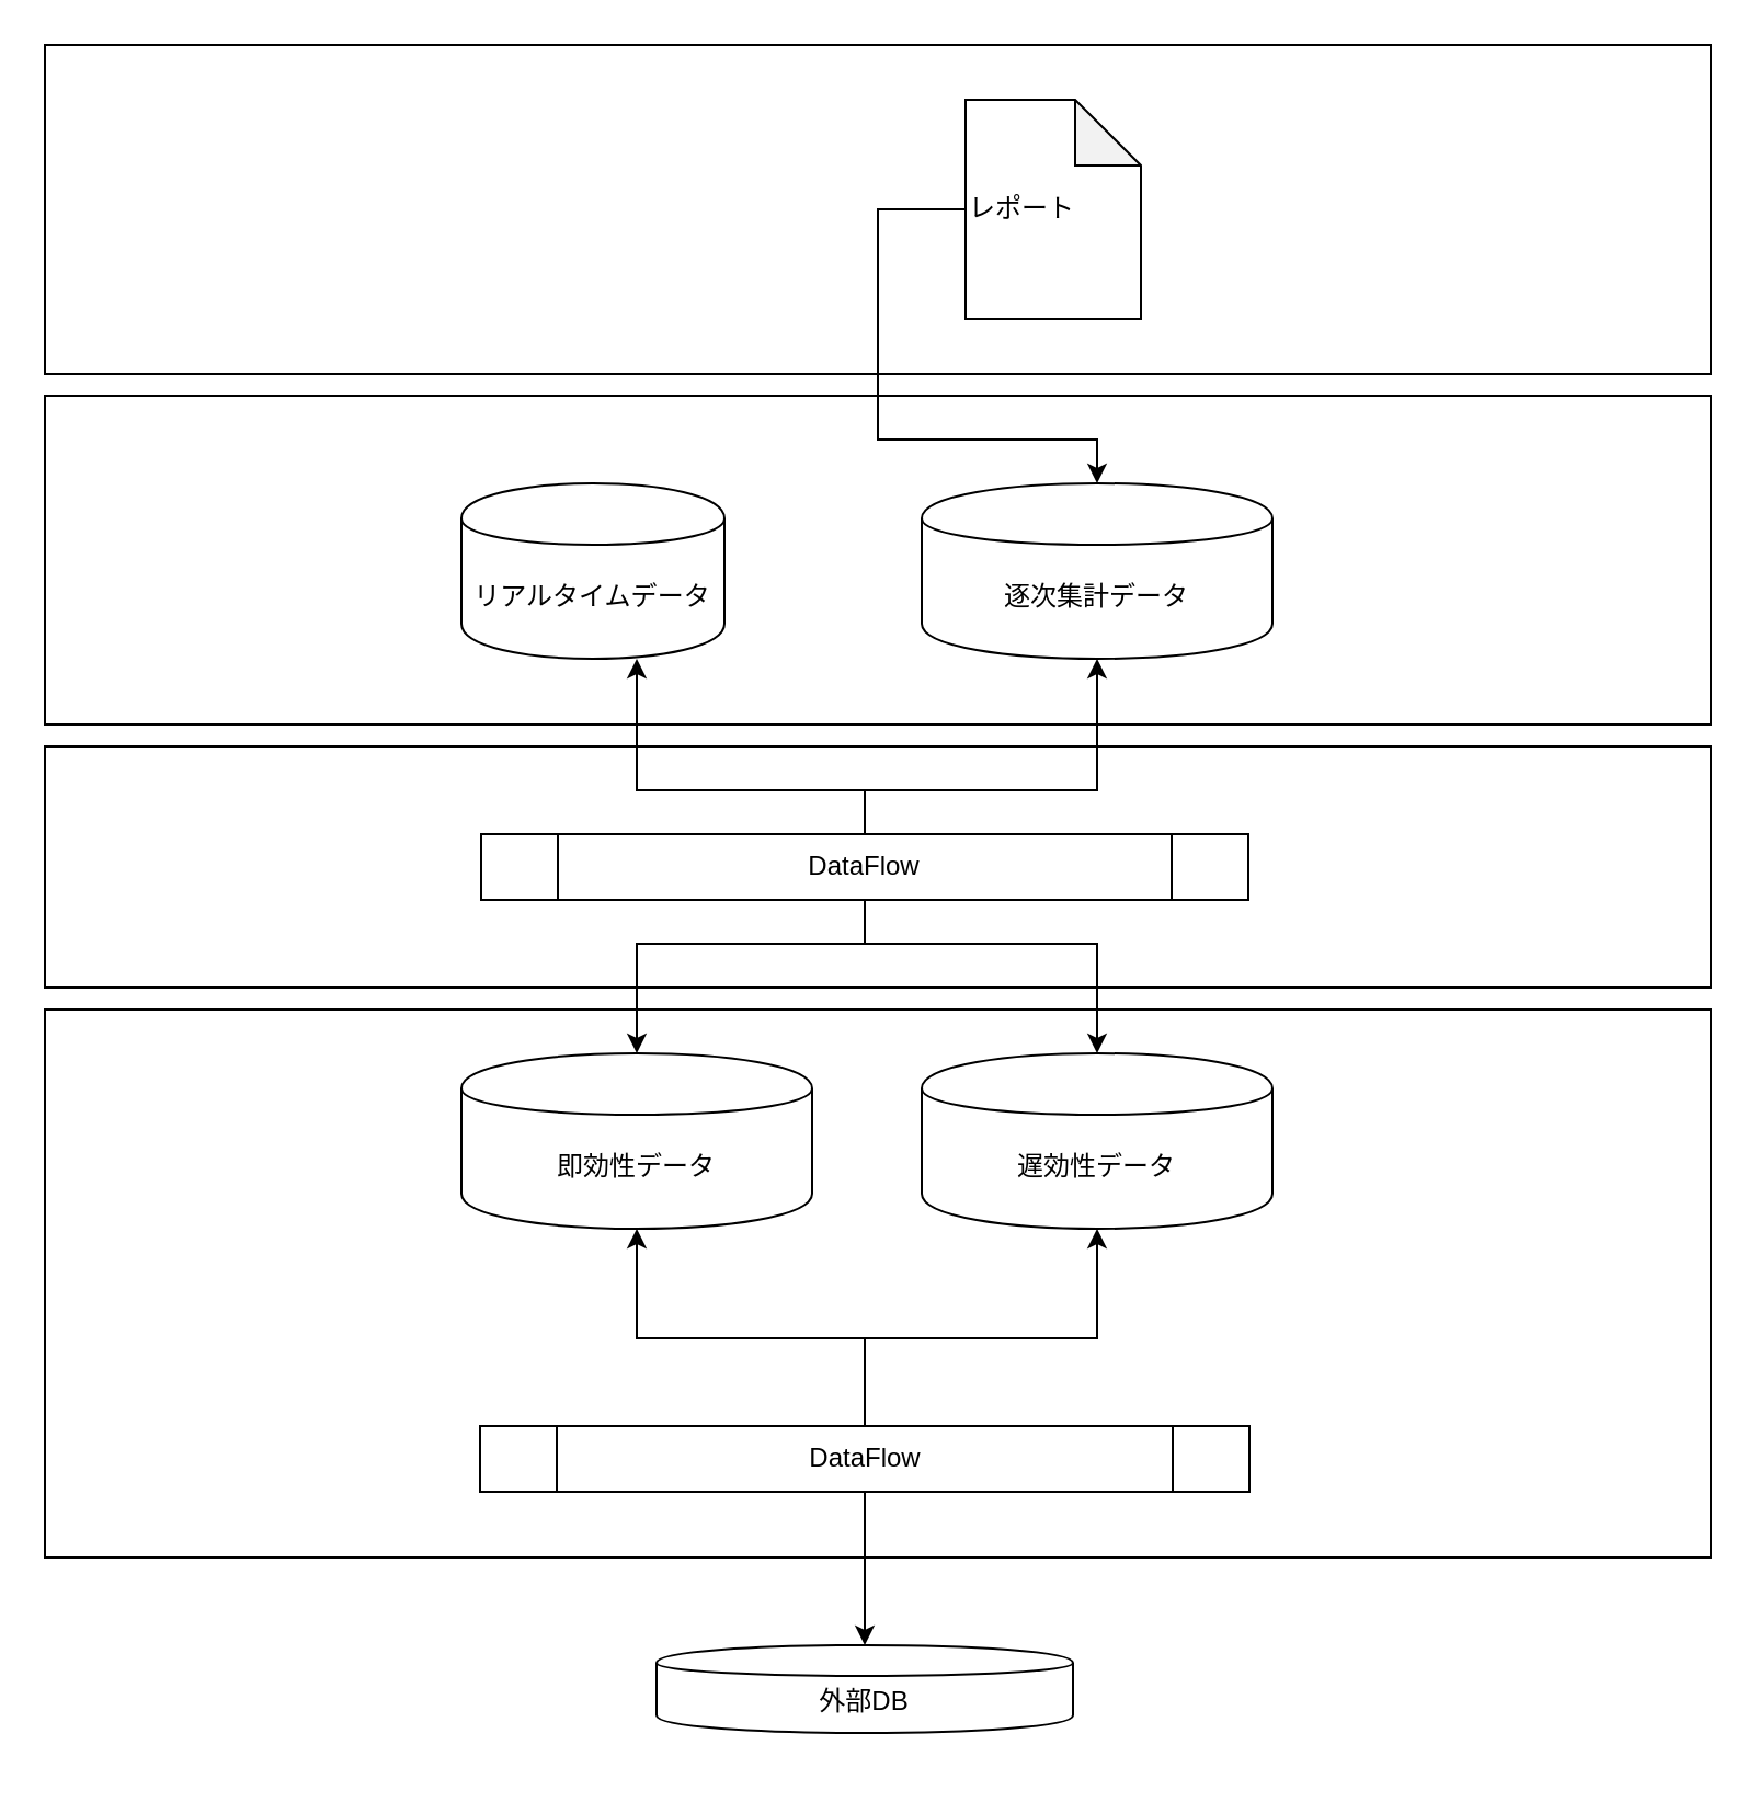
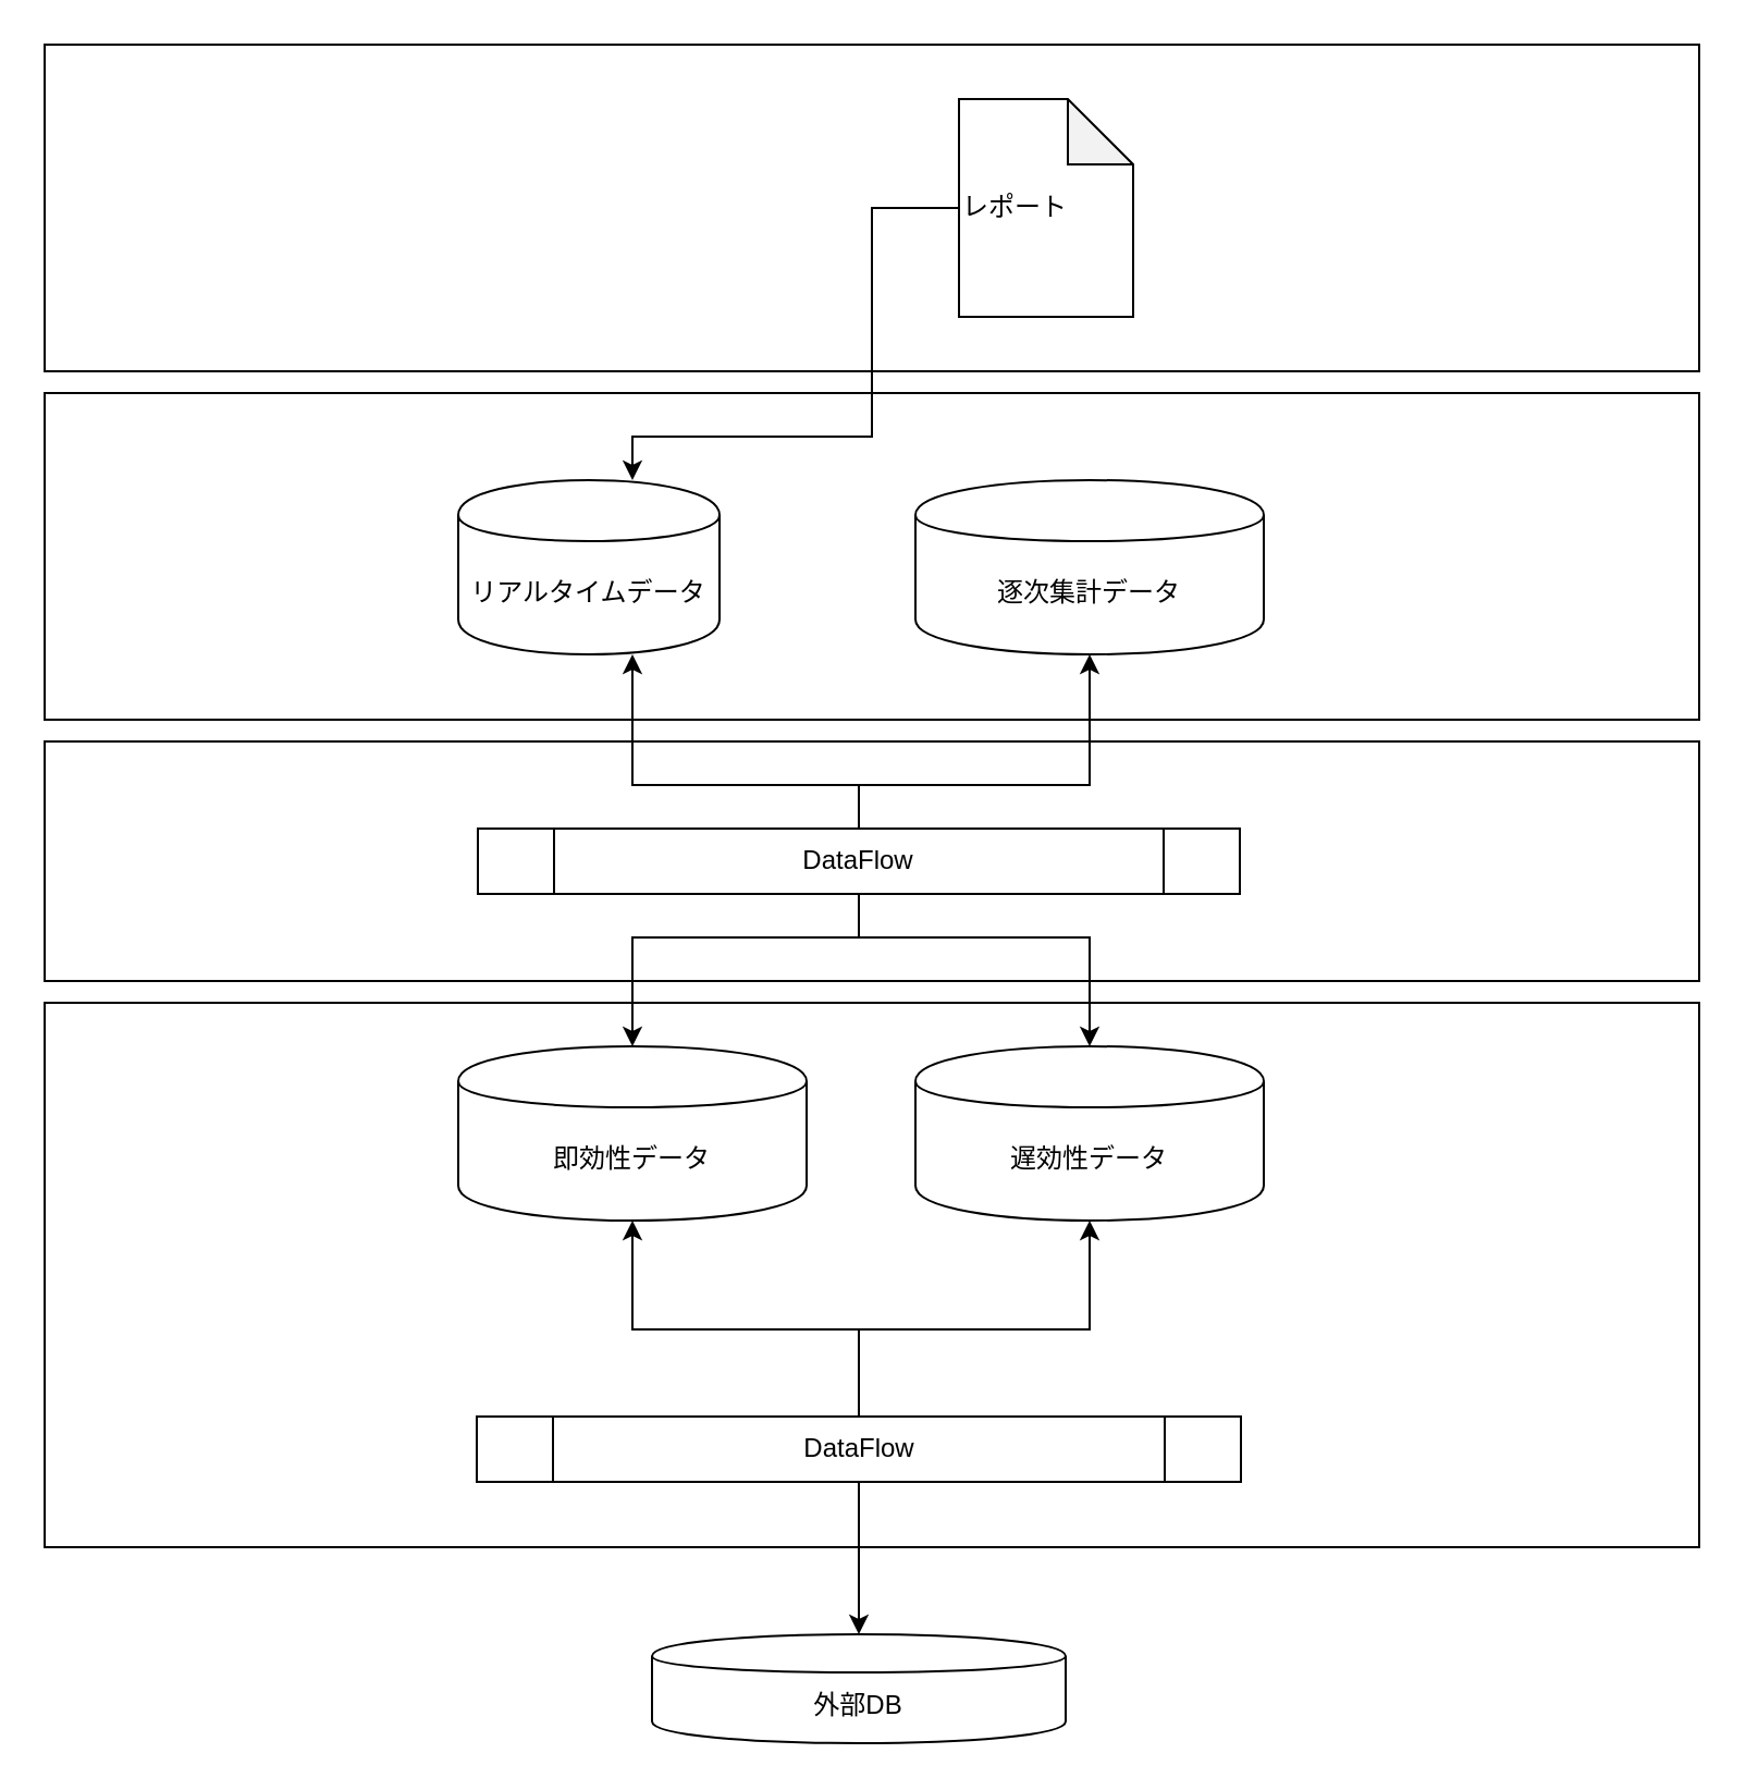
  <mxCell id="0" />
  <mxCell id="1" parent="0" />
  <mxCell id="2" value="" style="rounded=0;whiteSpace=wrap;html=1;" vertex="1" parent="1"><mxGeometry x="20" y="340" width="760" height="110" as="geometry" /></mxCell>
- <mxCell id="3" value="外部DB" style="shape=cylinder;whiteSpace=wrap;html=1;boundedLbl=1;backgroundOutline=1;" vertex="1" parent="1"><mxGeometry x="299" y="750" width="190" height="40" as="geometry" /></mxCell>
+ <mxCell id="3" value="外部DB" style="shape=cylinder;whiteSpace=wrap;html=1;boundedLbl=1;backgroundOutline=1;" vertex="1" parent="1"><mxGeometry x="299" y="750" width="190" height="50" as="geometry" /></mxCell>
  <mxCell id="4" value="" style="rounded=0;whiteSpace=wrap;html=1;align=left;" vertex="1" parent="1"><mxGeometry x="20" y="460" width="760" height="250" as="geometry" /></mxCell>
  <mxCell id="5" value="" style="rounded=0;whiteSpace=wrap;html=1;align=left;" vertex="1" parent="1"><mxGeometry x="20" y="180" width="760" height="150" as="geometry" /></mxCell>
  <mxCell id="6" value="即効性データ" style="shape=cylinder;whiteSpace=wrap;html=1;boundedLbl=1;backgroundOutline=1;" vertex="1" parent="1"><mxGeometry x="210" y="480" width="160" height="80" as="geometry" /></mxCell>
  <mxCell id="7" value="逐次集計データ" style="shape=cylinder;whiteSpace=wrap;html=1;boundedLbl=1;backgroundOutline=1;" vertex="1" parent="1"><mxGeometry x="420" y="220" width="160" height="80" as="geometry" /></mxCell>
  <mxCell id="8" style="edgeStyle=orthogonalEdgeStyle;rounded=0;orthogonalLoop=1;jettySize=auto;html=1;exitX=0.5;exitY=0;exitDx=0;exitDy=0;entryX=0.5;entryY=1;entryDx=0;entryDy=0;" edge="1" parent="1" source="10" target="6"><mxGeometry relative="1" as="geometry"><Array as="points"><mxPoint x="394" y="610" /><mxPoint x="290" y="610" /></Array></mxGeometry></mxCell>
  <mxCell id="9" style="edgeStyle=orthogonalEdgeStyle;rounded=0;orthogonalLoop=1;jettySize=auto;html=1;entryX=0.5;entryY=1;entryDx=0;entryDy=0;" edge="1" parent="1" source="10" target="11"><mxGeometry relative="1" as="geometry"><Array as="points"><mxPoint x="394" y="610" /><mxPoint x="500" y="610" /></Array></mxGeometry></mxCell>
  <mxCell id="10" value="DataFlow" style="shape=process;whiteSpace=wrap;html=1;backgroundOutline=1;" vertex="1" parent="1"><mxGeometry x="218.5" y="650" width="351" height="30" as="geometry" /></mxCell>
  <mxCell id="11" value="遅効性データ" style="shape=cylinder;whiteSpace=wrap;html=1;boundedLbl=1;backgroundOutline=1;" vertex="1" parent="1"><mxGeometry x="420" y="480" width="160" height="80" as="geometry" /></mxCell>
  <mxCell id="12" style="edgeStyle=orthogonalEdgeStyle;rounded=0;orthogonalLoop=1;jettySize=auto;html=1;entryX=0.5;entryY=0;entryDx=0;entryDy=0;" edge="1" parent="1" source="16" target="6"><mxGeometry relative="1" as="geometry"><Array as="points"><mxPoint x="394" y="430" /><mxPoint x="290" y="430" /></Array></mxGeometry></mxCell>
  <mxCell id="13" style="edgeStyle=orthogonalEdgeStyle;rounded=0;orthogonalLoop=1;jettySize=auto;html=1;entryX=0.5;entryY=0;entryDx=0;entryDy=0;" edge="1" parent="1" source="16" target="11"><mxGeometry relative="1" as="geometry"><Array as="points"><mxPoint x="394" y="430" /><mxPoint x="500" y="430" /></Array></mxGeometry></mxCell>
  <mxCell id="14" style="edgeStyle=orthogonalEdgeStyle;rounded=0;orthogonalLoop=1;jettySize=auto;html=1;" edge="1" parent="1" source="16" target="17"><mxGeometry relative="1" as="geometry"><Array as="points"><mxPoint x="394" y="360" /><mxPoint x="290" y="360" /></Array></mxGeometry></mxCell>
  <mxCell id="15" style="edgeStyle=orthogonalEdgeStyle;rounded=0;orthogonalLoop=1;jettySize=auto;html=1;" edge="1" parent="1" source="16" target="7"><mxGeometry relative="1" as="geometry"><Array as="points"><mxPoint x="394" y="360" /><mxPoint x="500" y="360" /></Array></mxGeometry></mxCell>
  <mxCell id="16" value="DataFlow" style="shape=process;whiteSpace=wrap;html=1;backgroundOutline=1;" vertex="1" parent="1"><mxGeometry x="219" y="380" width="350" height="30" as="geometry" /></mxCell>
  <mxCell id="17" value="リアルタイムデータ" style="shape=cylinder;whiteSpace=wrap;html=1;boundedLbl=1;backgroundOutline=1;" vertex="1" parent="1"><mxGeometry x="210" y="220" width="120" height="80" as="geometry" /></mxCell>
  <mxCell id="18" value="" style="endArrow=classic;html=1;entryX=0.5;entryY=0;entryDx=0;entryDy=0;exitX=0.5;exitY=1;exitDx=0;exitDy=0;" edge="1" parent="1" source="10" target="3"><mxGeometry width="50" height="50" relative="1" as="geometry"><mxPoint x="130" y="470" as="sourcePoint" /><mxPoint x="180" y="420" as="targetPoint" /></mxGeometry></mxCell>
  <mxCell id="19" value="" style="rounded=0;whiteSpace=wrap;html=1;align=left;" vertex="1" parent="1"><mxGeometry x="20" y="20" width="760" height="150" as="geometry" /></mxCell>
- <mxCell id="21" style="edgeStyle=orthogonalEdgeStyle;rounded=0;orthogonalLoop=1;jettySize=auto;html=1;" edge="1" parent="1" source="22" target="7"><mxGeometry relative="1" as="geometry"><Array as="points"><mxPoint x="400" y="200" /><mxPoint x="500" y="200" /></Array></mxGeometry></mxCell>
+ <mxCell id="20" style="edgeStyle=orthogonalEdgeStyle;rounded=0;orthogonalLoop=1;jettySize=auto;html=1;" edge="1" parent="1" source="22" target="17"><mxGeometry relative="1" as="geometry"><Array as="points"><mxPoint x="400" y="200" /><mxPoint x="290" y="200" /></Array></mxGeometry></mxCell>
  <mxCell id="22" value="レポート" style="shape=note;whiteSpace=wrap;html=1;backgroundOutline=1;darkOpacity=0.05;align=left;" vertex="1" parent="1"><mxGeometry x="440" y="45" width="80" height="100" as="geometry" /></mxCell>
